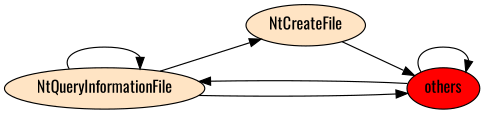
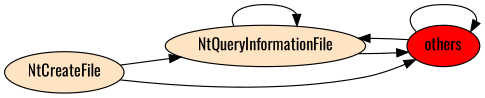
  digraph {
    fontname=Oswald
    rankdir=LR
    node [fillcolor=bisque fontname=Oswald style=filled]
    edge [fontname=Oswald]
    n1 [label=NtQueryInformationFile]
    n2 [label=NtCreateFile]
    n3 [fillcolor=red label=others]
    n1 -> n1
-   n1 -> n2
+   n2 -> n1
    n1 -> n3
    n2 -> n3
    n3 -> n1
    n3 -> n3
  }
